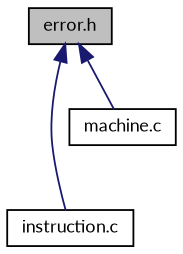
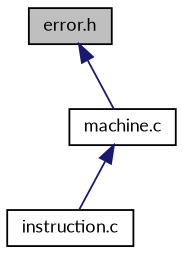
  digraph {
    fontname=Lato
    node [color=black fillcolor=white fontname=Lato fontsize=10 shape=record style=filled]
    edge [color=midnightblue dir=back fontname=Lato fontsize=10 labelfontname=FreeSans labelfontsize=10 style=solid]
    n1 [fillcolor=grey75 fontcolor=black height=0.2 label="error.h" width=0.4]
    n2 [height=0.2 label="instruction.c" width=0.4]
    n3 [height=0.2 label="machine.c" width=0.4]
-   n1 -> n2
+   n3 -> n2
    n1 -> n3
  }
